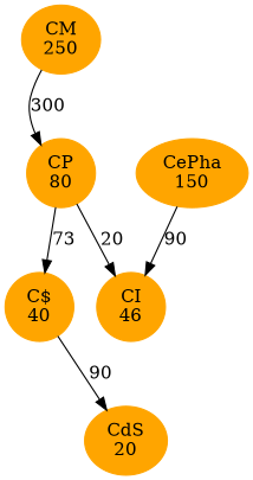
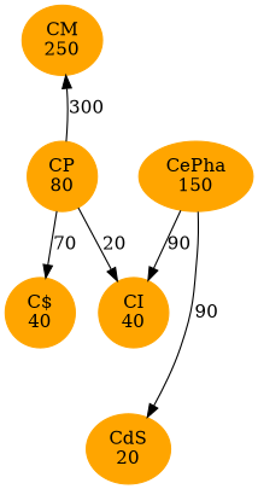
  digraph {
    node [color=orange style=filled]
    n1 [label="CM\n250"]
    n2 [label="CP\n80"]
    n3 [label="C$\n40"]
-   n4 [label="CI\n46"]
+   n4 [label="CI\n40"]
    n5 [label="CdS\n20"]
    n6 [label="CePha\n150"]
-   n1 -> n2 [label=300]
-   n2 -> n3 [label=73]
+   n2 -> n1 [label=300]
+   n2 -> n3 [label=70]
    n2 -> n4 [label=20]
-   n3 -> n5 [label=90]
+   n6 -> n5 [label=90]
    n6 -> n4 [label=90]
  }
